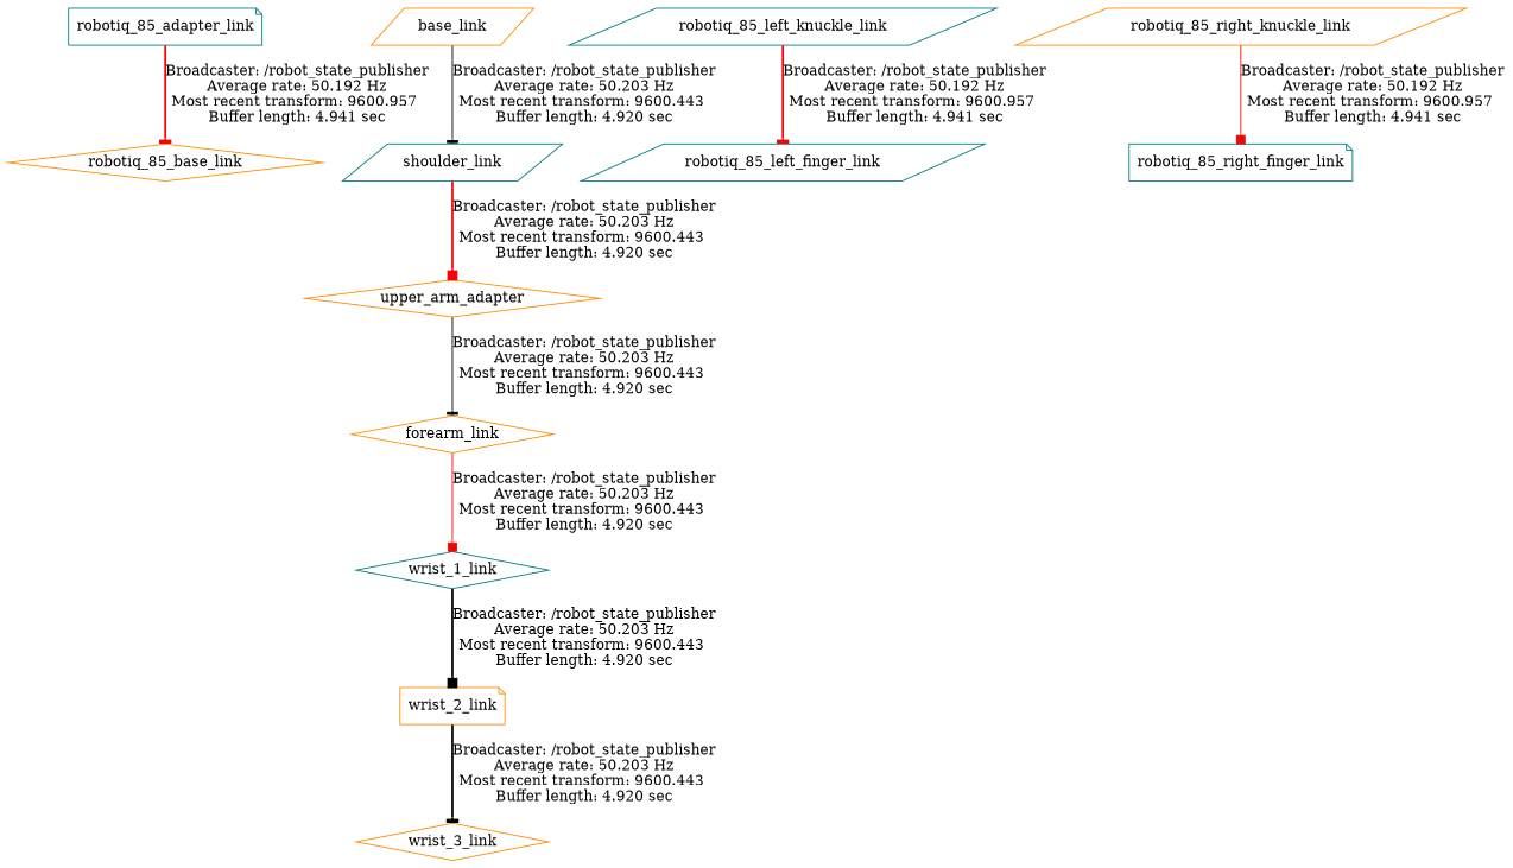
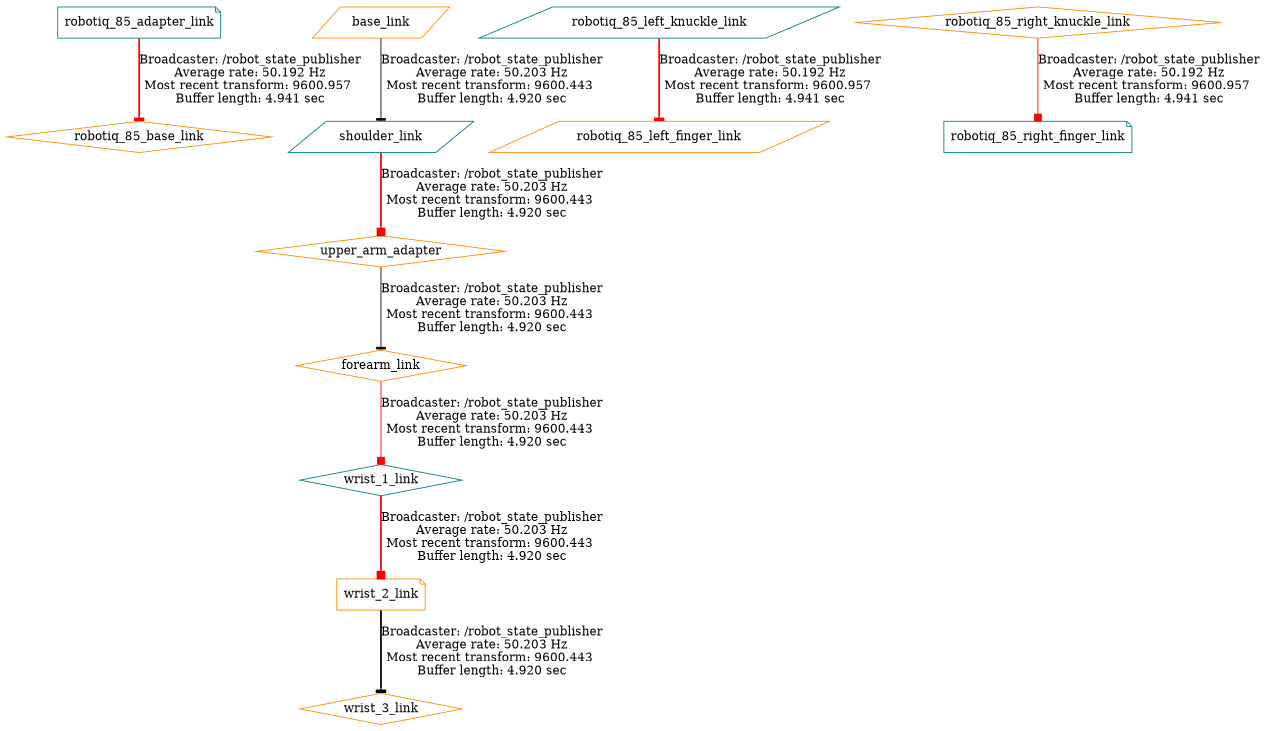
  digraph {
    node [color=darkorange shape=diamond]
    edge [arrowhead=tee color=red style=bold]
    robotiq_85_adapter_link [color=teal shape=note]
    robotiq_85_base_link
    wrist_2_link [shape=note]
    wrist_3_link
    robotiq_85_left_knuckle_link [color=teal shape=parallelogram]
-   robotiq_85_left_finger_link [color=teal shape=parallelogram]
+   robotiq_85_left_finger_link [shape=parallelogram]
    robotiq_85_right_finger_link [color=teal shape=note]
-   robotiq_85_right_knuckle_link [shape=parallelogram]
+   robotiq_85_right_knuckle_link
    n9 [label=upper_arm_adapter]
    forearm_link
    wrist_1_link [color=teal]
    shoulder_link [color=teal shape=parallelogram]
    base_link [shape=parallelogram]
    robotiq_85_adapter_link -> robotiq_85_base_link [label="Broadcaster: /robot_state_publisher\nAverage rate: 50.192 Hz\nMost recent transform: 9600.957 \nBuffer length: 4.941 sec\n"]
    wrist_2_link -> wrist_3_link [color=black label="Broadcaster: /robot_state_publisher\nAverage rate: 50.203 Hz\nMost recent transform: 9600.443 \nBuffer length: 4.920 sec\n"]
    robotiq_85_left_knuckle_link -> robotiq_85_left_finger_link [label="Broadcaster: /robot_state_publisher\nAverage rate: 50.192 Hz\nMost recent transform: 9600.957 \nBuffer length: 4.941 sec\n"]
    robotiq_85_right_knuckle_link -> robotiq_85_right_finger_link [arrowhead=box label="Broadcaster: /robot_state_publisher\nAverage rate: 50.192 Hz\nMost recent transform: 9600.957 \nBuffer length: 4.941 sec\n" style=solid]
    n9 -> forearm_link [color=black label="Broadcaster: /robot_state_publisher\nAverage rate: 50.203 Hz\nMost recent transform: 9600.443 \nBuffer length: 4.920 sec\n" style=solid]
    forearm_link -> wrist_1_link [arrowhead=box label="Broadcaster: /robot_state_publisher\nAverage rate: 50.203 Hz\nMost recent transform: 9600.443 \nBuffer length: 4.920 sec\n" style=solid]
-   wrist_1_link -> wrist_2_link [arrowhead=box color=black label="Broadcaster: /robot_state_publisher\nAverage rate: 50.203 Hz\nMost recent transform: 9600.443 \nBuffer length: 4.920 sec\n"]
+   wrist_1_link -> wrist_2_link [arrowhead=box label="Broadcaster: /robot_state_publisher\nAverage rate: 50.203 Hz\nMost recent transform: 9600.443 \nBuffer length: 4.920 sec\n"]
    shoulder_link -> n9 [arrowhead=box label="Broadcaster: /robot_state_publisher\nAverage rate: 50.203 Hz\nMost recent transform: 9600.443 \nBuffer length: 4.920 sec\n"]
    base_link -> shoulder_link [color=black label="Broadcaster: /robot_state_publisher\nAverage rate: 50.203 Hz\nMost recent transform: 9600.443 \nBuffer length: 4.920 sec\n" style=solid]
  }
